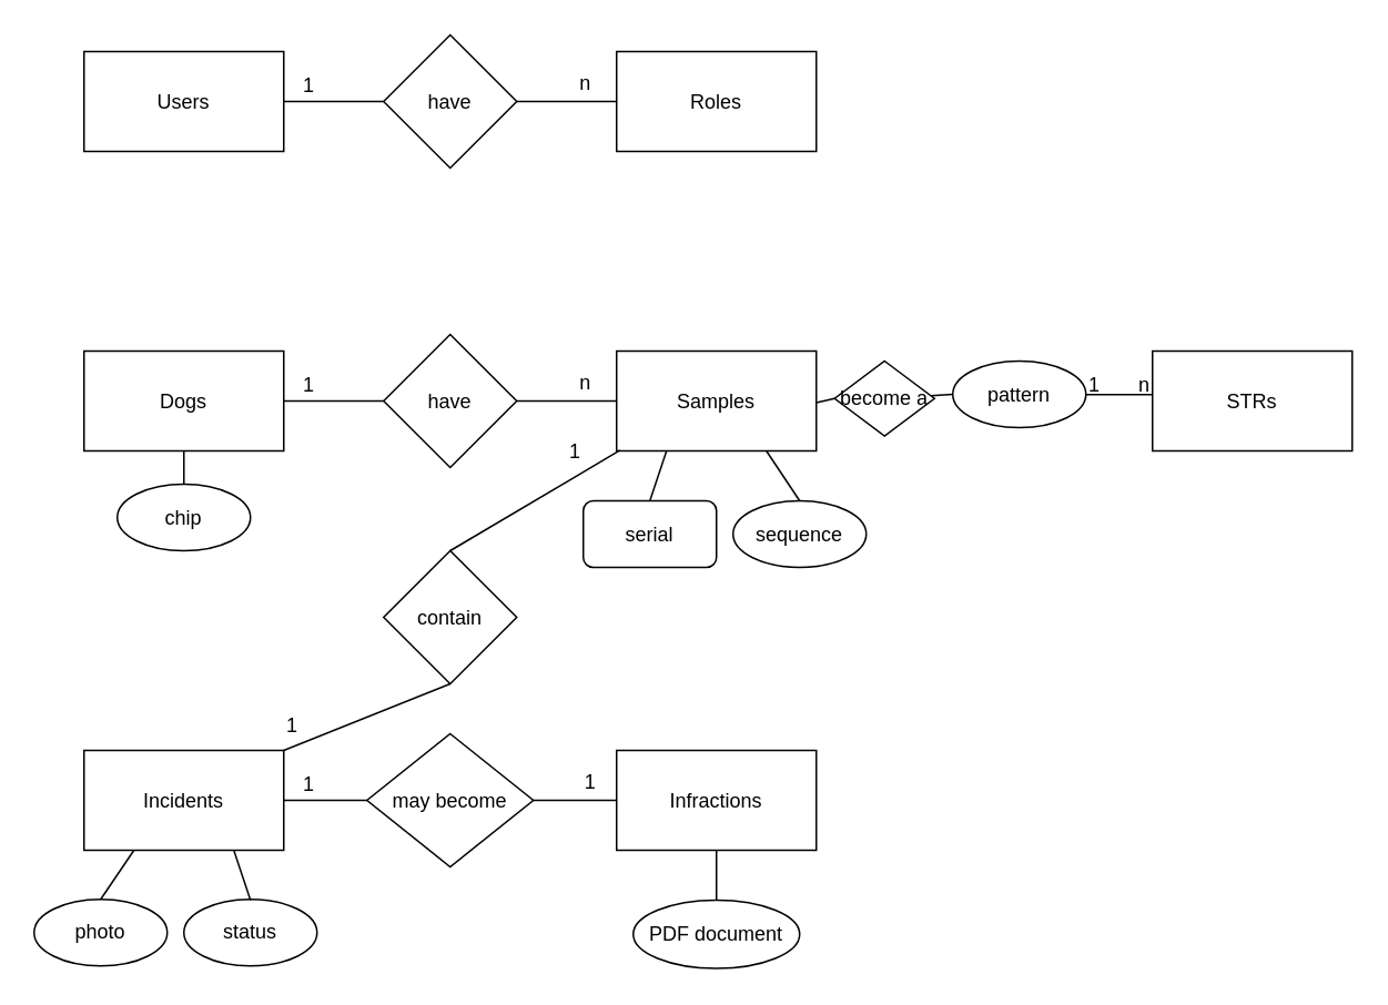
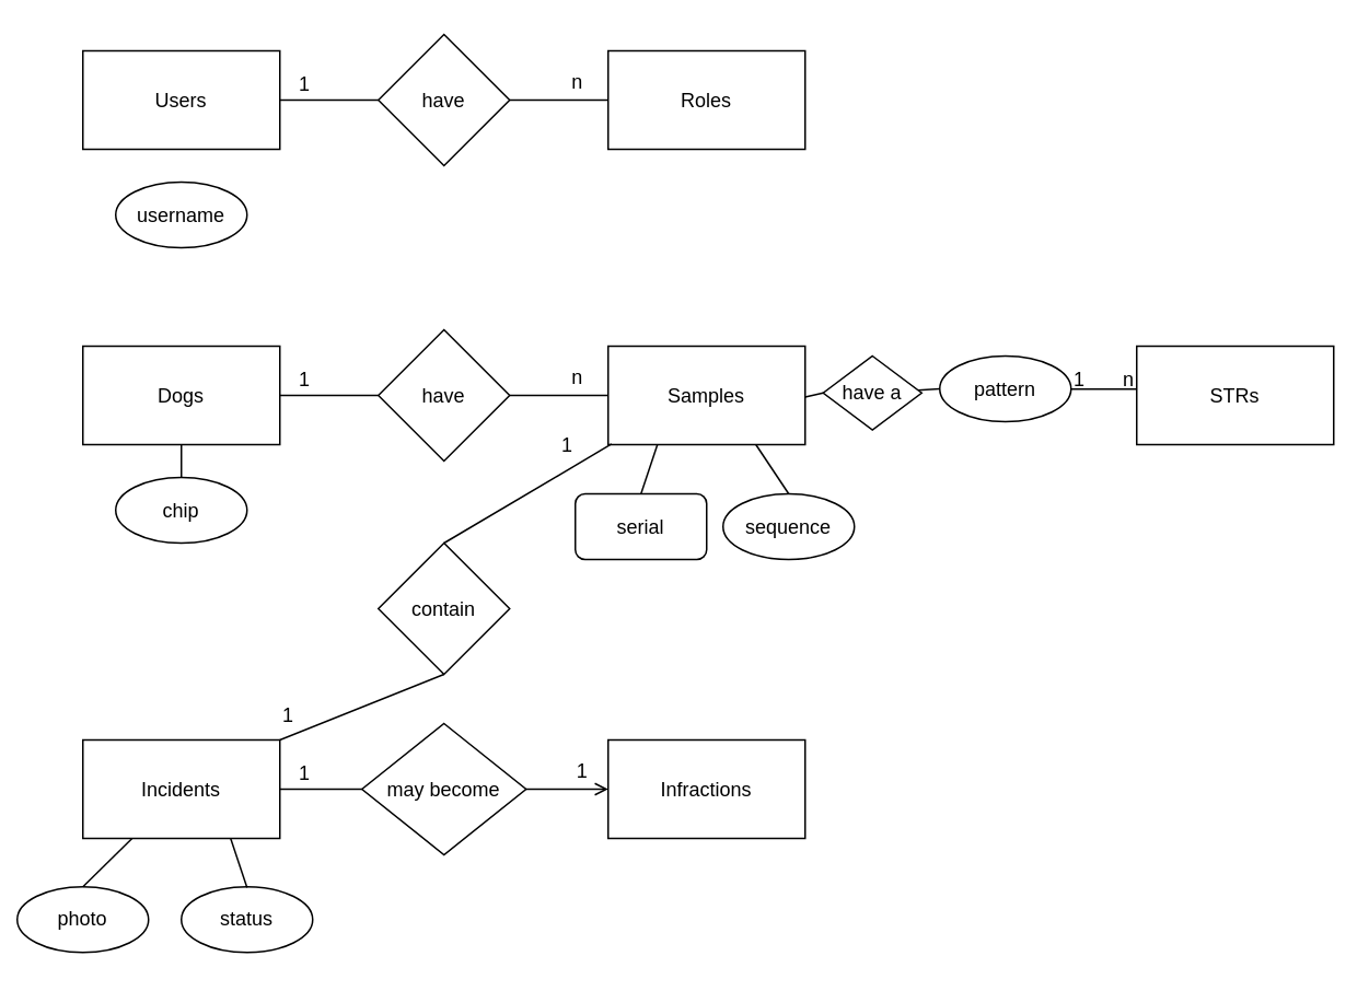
  <mxCell id="0" />
  <mxCell id="1" parent="0" />
  <mxCell id="2" value="&lt;div&gt;Users&lt;/div&gt;" style="rounded=0;whiteSpace=wrap;html=1;" vertex="1" parent="1"><mxGeometry x="50" y="30.5" width="120" height="60" as="geometry" /></mxCell>
  <mxCell id="3" value="&lt;div&gt;Roles&lt;/div&gt;" style="rounded=0;whiteSpace=wrap;html=1;" vertex="1" parent="1"><mxGeometry x="370" y="30.5" width="120" height="60" as="geometry" /></mxCell>
  <mxCell id="4" value="have" style="rhombus;whiteSpace=wrap;html=1;" vertex="1" parent="1"><mxGeometry x="230" y="20.5" width="80" height="80" as="geometry" /></mxCell>
  <mxCell id="5" value="" style="endArrow=none;html=1;entryX=0;entryY=0.5;entryDx=0;entryDy=0;exitX=1;exitY=0.5;exitDx=0;exitDy=0;" edge="1" parent="1" source="2" target="4"><mxGeometry width="50" height="50" relative="1" as="geometry"><mxPoint x="85" y="160.5" as="sourcePoint" /><mxPoint x="135" y="110.5" as="targetPoint" /></mxGeometry></mxCell>
  <mxCell id="6" value="" style="endArrow=none;html=1;entryX=0;entryY=0.5;entryDx=0;entryDy=0;exitX=1;exitY=0.5;exitDx=0;exitDy=0;" edge="1" parent="1" source="4" target="3"><mxGeometry width="50" height="50" relative="1" as="geometry"><mxPoint x="310" y="90.5" as="sourcePoint" /><mxPoint x="360" y="40.5" as="targetPoint" /></mxGeometry></mxCell>
  <mxCell id="7" value="n" style="text;html=1;resizable=0;points=[];align=center;verticalAlign=middle;labelBackgroundColor=#ffffff;" vertex="1" connectable="0" parent="6"><mxGeometry x="0.367" y="2" relative="1" as="geometry"><mxPoint x="-1" y="-9" as="offset" /></mxGeometry></mxCell>
  <mxCell id="8" value="&lt;div&gt;1&lt;/div&gt;&lt;div&gt;&lt;br&gt;&lt;/div&gt;" style="text;html=1;resizable=0;points=[];autosize=1;align=left;verticalAlign=top;spacingTop=-4;" vertex="1" parent="1"><mxGeometry x="180" y="40.5" width="20" height="30" as="geometry" /></mxCell>
  <mxCell id="9" value="Dogs" style="rounded=0;whiteSpace=wrap;html=1;" vertex="1" parent="1"><mxGeometry x="50" y="210.5" width="120" height="60" as="geometry" /></mxCell>
  <mxCell id="10" value="Samples" style="rounded=0;whiteSpace=wrap;html=1;" vertex="1" parent="1"><mxGeometry x="370" y="210.5" width="120" height="60" as="geometry" /></mxCell>
  <mxCell id="11" value="have" style="rhombus;whiteSpace=wrap;html=1;" vertex="1" parent="1"><mxGeometry x="230" y="200.5" width="80" height="80" as="geometry" /></mxCell>
  <mxCell id="12" value="" style="endArrow=none;html=1;entryX=0;entryY=0.5;entryDx=0;entryDy=0;exitX=1;exitY=0.5;exitDx=0;exitDy=0;" edge="1" parent="1" source="9" target="11"><mxGeometry width="50" height="50" relative="1" as="geometry"><mxPoint x="85" y="340.5" as="sourcePoint" /><mxPoint x="135" y="290.5" as="targetPoint" /></mxGeometry></mxCell>
  <mxCell id="13" value="" style="endArrow=none;html=1;entryX=0;entryY=0.5;entryDx=0;entryDy=0;exitX=1;exitY=0.5;exitDx=0;exitDy=0;" edge="1" parent="1" source="11" target="10"><mxGeometry width="50" height="50" relative="1" as="geometry"><mxPoint x="310" y="270.5" as="sourcePoint" /><mxPoint x="360" y="220.5" as="targetPoint" /></mxGeometry></mxCell>
  <mxCell id="14" value="n" style="text;html=1;resizable=0;points=[];align=center;verticalAlign=middle;labelBackgroundColor=#ffffff;" vertex="1" connectable="0" parent="13"><mxGeometry x="0.367" y="2" relative="1" as="geometry"><mxPoint x="-1" y="-9" as="offset" /></mxGeometry></mxCell>
  <mxCell id="15" value="&lt;div&gt;1&lt;/div&gt;&lt;div&gt;&lt;br&gt;&lt;/div&gt;" style="text;html=1;resizable=0;points=[];autosize=1;align=left;verticalAlign=top;spacingTop=-4;" vertex="1" parent="1"><mxGeometry x="180" y="220.5" width="20" height="30" as="geometry" /></mxCell>
  <mxCell id="16" value="Incidents" style="rounded=0;whiteSpace=wrap;html=1;" vertex="1" parent="1"><mxGeometry x="50" y="450.5" width="120" height="60" as="geometry" /></mxCell>
  <mxCell id="17" value="Infractions" style="rounded=0;whiteSpace=wrap;html=1;" vertex="1" parent="1"><mxGeometry x="370" y="450.5" width="120" height="60" as="geometry" /></mxCell>
  <mxCell id="18" value="may become" style="rhombus;whiteSpace=wrap;html=1;" vertex="1" parent="1"><mxGeometry x="220" y="440.5" width="100" height="80" as="geometry" /></mxCell>
  <mxCell id="19" value="" style="endArrow=none;html=1;entryX=0;entryY=0.5;entryDx=0;entryDy=0;exitX=1;exitY=0.5;exitDx=0;exitDy=0;" edge="1" parent="1" source="16" target="18"><mxGeometry width="50" height="50" relative="1" as="geometry"><mxPoint x="85" y="580.5" as="sourcePoint" /><mxPoint x="135" y="530.5" as="targetPoint" /></mxGeometry></mxCell>
- <mxCell id="20" value="" style="endArrow=none;html=1;entryX=0;entryY=0.5;entryDx=0;entryDy=0;exitX=1;exitY=0.5;exitDx=0;exitDy=0;" edge="1" parent="1" source="18" target="17"><mxGeometry width="50" height="50" relative="1" as="geometry"><mxPoint x="310" y="510.5" as="sourcePoint" /><mxPoint x="360" y="460.5" as="targetPoint" /></mxGeometry></mxCell>
+ <mxCell id="20" value="" style="endArrow=open;html=1;entryX=0;entryY=0.5;entryDx=0;entryDy=0;exitX=1;exitY=0.5;exitDx=0;exitDy=0;" edge="1" parent="1" source="18" target="17"><mxGeometry width="50" height="50" relative="1" as="geometry"><mxPoint x="310" y="510.5" as="sourcePoint" /><mxPoint x="360" y="460.5" as="targetPoint" /></mxGeometry></mxCell>
  <mxCell id="21" value="1" style="text;html=1;resizable=0;points=[];align=center;verticalAlign=middle;labelBackgroundColor=#ffffff;" vertex="1" connectable="0" parent="20"><mxGeometry x="0.367" y="2" relative="1" as="geometry"><mxPoint x="-1" y="-9" as="offset" /></mxGeometry></mxCell>
  <mxCell id="22" value="&lt;div&gt;1&lt;/div&gt;&lt;div&gt;&lt;br&gt;&lt;/div&gt;" style="text;html=1;resizable=0;points=[];autosize=1;align=left;verticalAlign=top;spacingTop=-4;" vertex="1" parent="1"><mxGeometry x="180" y="460.5" width="20" height="30" as="geometry" /></mxCell>
  <mxCell id="23" value="" style="endArrow=none;html=1;exitX=0.5;exitY=0;exitDx=0;exitDy=0;entryX=0.017;entryY=0.994;entryDx=0;entryDy=0;entryPerimeter=0;" edge="1" parent="1" source="24" target="10"><mxGeometry width="50" height="50" relative="1" as="geometry"><mxPoint x="260" y="380.5" as="sourcePoint" /><mxPoint x="367" y="271.5" as="targetPoint" /><Array as="points" /></mxGeometry></mxCell>
  <mxCell id="24" value="contain" style="rhombus;whiteSpace=wrap;html=1;" vertex="1" parent="1"><mxGeometry x="230" y="330.5" width="80" height="80" as="geometry" /></mxCell>
  <mxCell id="25" value="" style="endArrow=none;html=1;entryX=0.5;entryY=1;entryDx=0;entryDy=0;" edge="1" parent="1" target="24"><mxGeometry width="50" height="50" relative="1" as="geometry"><mxPoint x="170" y="450.5" as="sourcePoint" /><mxPoint x="430.143" y="270.5" as="targetPoint" /><Array as="points" /></mxGeometry></mxCell>
  <mxCell id="26" value="&lt;div&gt;1&lt;/div&gt;&lt;div&gt;&lt;br&gt;&lt;/div&gt;" style="text;html=1;resizable=0;points=[];autosize=1;align=left;verticalAlign=top;spacingTop=-4;" vertex="1" parent="1"><mxGeometry x="170" y="425.5" width="20" height="30" as="geometry" /></mxCell>
  <mxCell id="27" value="&lt;div&gt;1&lt;/div&gt;&lt;div&gt;&lt;br&gt;&lt;/div&gt;" style="text;html=1;resizable=0;points=[];autosize=1;align=left;verticalAlign=top;spacingTop=-4;" vertex="1" parent="1"><mxGeometry x="340" y="260.5" width="20" height="30" as="geometry" /></mxCell>
+ <mxCell id="28" value="username" style="ellipse;whiteSpace=wrap;html=1;" vertex="1" parent="1"><mxGeometry x="70" y="110.5" width="80" height="40" as="geometry" /></mxCell>
  <mxCell id="29" value="&lt;div&gt;chip&lt;/div&gt;" style="ellipse;whiteSpace=wrap;html=1;" vertex="1" parent="1"><mxGeometry x="70" y="290.5" width="80" height="40" as="geometry" /></mxCell>
  <mxCell id="30" value="" style="endArrow=none;html=1;exitX=0.5;exitY=0;exitDx=0;exitDy=0;entryX=0.5;entryY=1;entryDx=0;entryDy=0;" edge="1" parent="1" source="29" target="9"><mxGeometry width="50" height="50" relative="1" as="geometry"><mxPoint x="120.333" y="130.167" as="sourcePoint" /><mxPoint x="120.333" y="100.167" as="targetPoint" /></mxGeometry></mxCell>
  <mxCell id="31" value="status" style="ellipse;whiteSpace=wrap;html=1;" vertex="1" parent="1"><mxGeometry x="110" y="540" width="80" height="40" as="geometry" /></mxCell>
- <mxCell id="32" value="photo" style="ellipse;whiteSpace=wrap;html=1;" vertex="1" parent="1"><mxGeometry x="20" y="540" width="80" height="40" as="geometry" /></mxCell>
+ <mxCell id="32" value="photo" style="ellipse;whiteSpace=wrap;html=1;" vertex="1" parent="1"><mxGeometry x="10" y="540" width="80" height="40" as="geometry" /></mxCell>
  <mxCell id="33" value="" style="endArrow=none;html=1;exitX=0.5;exitY=0;exitDx=0;exitDy=0;entryX=0.25;entryY=1;entryDx=0;entryDy=0;" edge="1" parent="1" source="32" target="16"><mxGeometry width="50" height="50" relative="1" as="geometry"><mxPoint x="30" y="540.5" as="sourcePoint" /><mxPoint x="80" y="490.5" as="targetPoint" /></mxGeometry></mxCell>
  <mxCell id="34" value="" style="endArrow=none;html=1;entryX=0.75;entryY=1;entryDx=0;entryDy=0;" edge="1" parent="1" target="16"><mxGeometry width="50" height="50" relative="1" as="geometry"><mxPoint x="150" y="540.5" as="sourcePoint" /><mxPoint x="230" y="530.5" as="targetPoint" /></mxGeometry></mxCell>
- <mxCell id="35" value="PDF document" style="ellipse;whiteSpace=wrap;html=1;" vertex="1" parent="1"><mxGeometry x="380" y="540.5" width="100" height="41" as="geometry" /></mxCell>
- <mxCell id="36" value="" style="endArrow=none;html=1;exitX=0.5;exitY=0;exitDx=0;exitDy=0;entryX=0.5;entryY=1;entryDx=0;entryDy=0;" edge="1" parent="1" source="35" target="17"><mxGeometry width="50" height="50" relative="1" as="geometry"><mxPoint x="410" y="540.5" as="sourcePoint" /><mxPoint x="460" y="490.5" as="targetPoint" /></mxGeometry></mxCell>
  <mxCell id="37" value="serial" style="whiteSpace=wrap;html=1;rounded=1;" vertex="1" parent="1"><mxGeometry x="350" y="300.5" width="80" height="40" as="geometry" /></mxCell>
  <mxCell id="38" value="&lt;div&gt;sequence&lt;/div&gt;" style="ellipse;whiteSpace=wrap;html=1;" vertex="1" parent="1"><mxGeometry x="440" y="300.5" width="80" height="40" as="geometry" /></mxCell>
  <mxCell id="39" value="&lt;div&gt;pattern&lt;/div&gt;" style="ellipse;whiteSpace=wrap;html=1;" vertex="1" parent="1"><mxGeometry x="572" y="216.5" width="80" height="40" as="geometry" /></mxCell>
  <mxCell id="40" value="" style="endArrow=none;html=1;exitX=0.25;exitY=1;exitDx=0;exitDy=0;entryX=0.5;entryY=0;entryDx=0;entryDy=0;" edge="1" parent="1" source="10" target="37"><mxGeometry width="50" height="50" relative="1" as="geometry"><mxPoint x="580" y="400.5" as="sourcePoint" /><mxPoint x="630" y="350.5" as="targetPoint" /></mxGeometry></mxCell>
  <mxCell id="41" value="" style="endArrow=none;html=1;exitX=0.75;exitY=1;exitDx=0;exitDy=0;entryX=0.5;entryY=0;entryDx=0;entryDy=0;" edge="1" parent="1" source="10" target="38"><mxGeometry width="50" height="50" relative="1" as="geometry"><mxPoint x="490" y="450.5" as="sourcePoint" /><mxPoint x="540" y="400.5" as="targetPoint" /></mxGeometry></mxCell>
  <mxCell id="42" value="&lt;div&gt;STRs&lt;/div&gt;" style="rounded=0;whiteSpace=wrap;html=1;" vertex="1" parent="1"><mxGeometry x="692" y="210.5" width="120" height="60" as="geometry" /></mxCell>
  <mxCell id="43" value="" style="endArrow=none;html=1;exitX=1;exitY=0.5;exitDx=0;exitDy=0;entryX=0;entryY=0.5;entryDx=0;entryDy=0;" edge="1" parent="1"><mxGeometry width="50" height="50" relative="1" as="geometry"><mxPoint x="651.833" y="236.667" as="sourcePoint" /><mxPoint x="691.833" y="236.667" as="targetPoint" /></mxGeometry></mxCell>
  <mxCell id="44" value="1" style="text;html=1;resizable=0;points=[];autosize=1;align=left;verticalAlign=top;spacingTop=-4;" vertex="1" parent="1"><mxGeometry x="652" y="220.5" width="20" height="20" as="geometry" /></mxCell>
  <mxCell id="45" value="n" style="text;html=1;resizable=0;points=[];autosize=1;align=left;verticalAlign=top;spacingTop=-4;" vertex="1" parent="1"><mxGeometry x="682" y="220.5" width="20" height="20" as="geometry" /></mxCell>
  <mxCell id="46" value="" style="endArrow=none;html=1;entryX=0;entryY=0.5;entryDx=0;entryDy=0;" edge="1" parent="1" source="47" target="39"><mxGeometry width="50" height="50" relative="1" as="geometry"><mxPoint x="471" y="241.5" as="sourcePoint" /><mxPoint x="591" y="240.5" as="targetPoint" /></mxGeometry></mxCell>
- <mxCell id="47" value="become a" style="rhombus;whiteSpace=wrap;html=1;" vertex="1" parent="1"><mxGeometry x="501" y="216.5" width="60" height="45" as="geometry" /></mxCell>
+ <mxCell id="47" value="have a" style="rhombus;whiteSpace=wrap;html=1;" vertex="1" parent="1"><mxGeometry x="501" y="216.5" width="60" height="45" as="geometry" /></mxCell>
  <mxCell id="48" value="" style="endArrow=none;html=1;entryX=0;entryY=0.5;entryDx=0;entryDy=0;" edge="1" parent="1" target="47"><mxGeometry width="50" height="50" relative="1" as="geometry"><mxPoint x="490" y="241.5" as="sourcePoint" /><mxPoint x="612.833" y="241.833" as="targetPoint" /></mxGeometry></mxCell>
